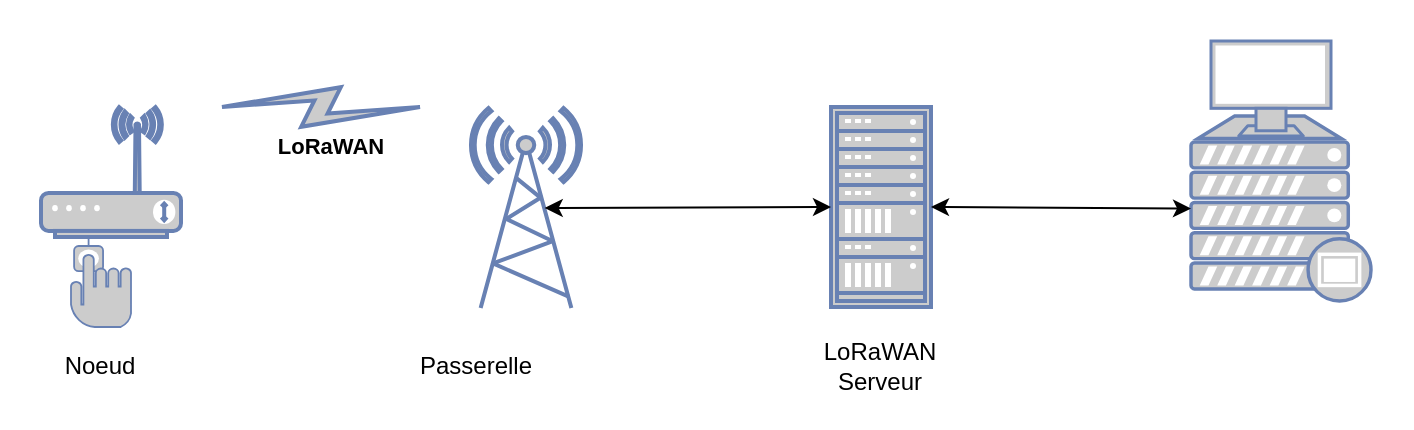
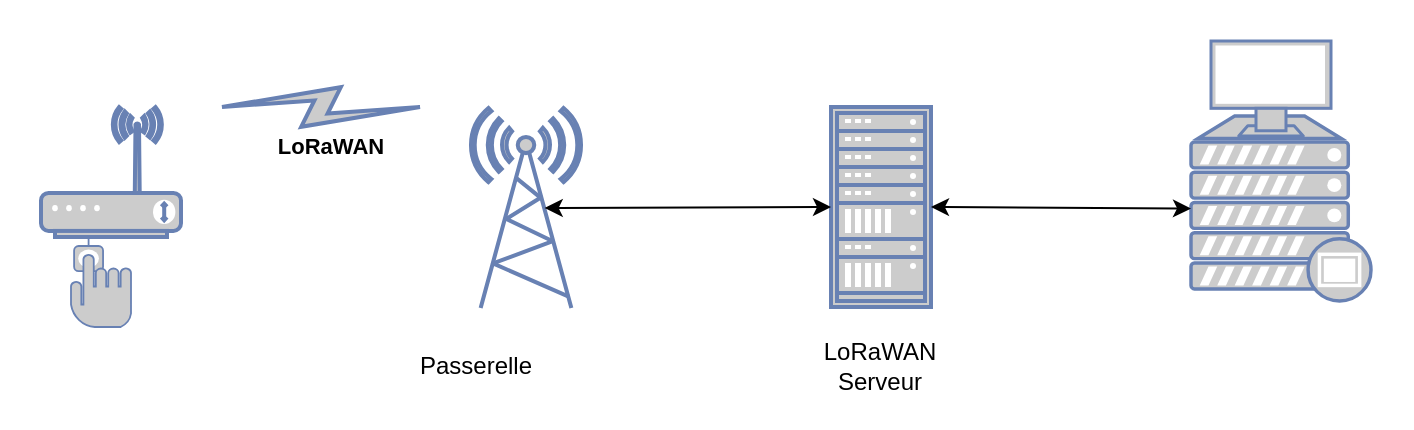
  <mxCell id="0" />
  <mxCell id="1" parent="0" />
  <mxCell id="2" value="" style="fontColor=#0066CC;verticalAlign=top;verticalLabelPosition=bottom;labelPosition=center;align=center;html=1;outlineConnect=0;fillColor=#CCCCCC;strokeColor=#6881B3;gradientColor=none;gradientDirection=north;strokeWidth=2;shape=mxgraph.networks.wireless_modem;" vertex="1" parent="1"><mxGeometry x="20" y="53" width="70" height="65" as="geometry" /></mxCell>
  <mxCell id="3" value="" style="fontColor=#0066CC;verticalAlign=top;verticalLabelPosition=bottom;labelPosition=center;align=center;html=1;outlineConnect=0;fillColor=#CCCCCC;strokeColor=#6881B3;gradientColor=none;gradientDirection=north;strokeWidth=2;shape=mxgraph.networks.radio_tower;" vertex="1" parent="1"><mxGeometry x="235" y="53.5" width="55" height="100" as="geometry" /></mxCell>
  <mxCell id="4" value="" style="fontColor=#0066CC;verticalAlign=top;verticalLabelPosition=bottom;labelPosition=center;align=center;html=1;outlineConnect=0;fillColor=#CCCCCC;strokeColor=#6881B3;gradientColor=none;gradientDirection=north;strokeWidth=2;shape=mxgraph.networks.rack;" vertex="1" parent="1"><mxGeometry x="415" y="53" width="50" height="100" as="geometry" /></mxCell>
  <mxCell id="5" value="" style="fontColor=#0066CC;verticalAlign=top;verticalLabelPosition=bottom;labelPosition=center;align=center;html=1;outlineConnect=0;fillColor=#CCCCCC;strokeColor=#6881B3;gradientColor=none;gradientDirection=north;strokeWidth=2;shape=mxgraph.networks.proxy_server;" vertex="1" parent="1"><mxGeometry x="595" y="57.5" width="90" height="92.5" as="geometry" /></mxCell>
  <mxCell id="6" value="" style="fontColor=#0066CC;verticalAlign=top;verticalLabelPosition=bottom;labelPosition=center;align=center;html=1;outlineConnect=0;fillColor=#CCCCCC;strokeColor=#6881B3;gradientColor=none;gradientDirection=north;strokeWidth=2;shape=mxgraph.networks.monitor;" vertex="1" parent="1"><mxGeometry x="605" y="20" width="60" height="47.5" as="geometry" /></mxCell>
  <mxCell id="7" value="LoRaWAN" style="html=1;outlineConnect=0;fillColor=#CCCCCC;strokeColor=#6881B3;gradientColor=none;gradientDirection=north;strokeWidth=2;shape=mxgraph.networks.comm_link_edge;html=1;fontStyle=1" edge="1" parent="1"><mxGeometry x="0.091" y="-20" width="100" height="100" relative="1" as="geometry"><mxPoint x="105" y="53" as="sourcePoint" /><mxPoint x="215" y="53" as="targetPoint" /><mxPoint as="offset" /></mxGeometry></mxCell>
  <mxCell id="8" value="" style="fontColor=#0066CC;verticalAlign=top;verticalLabelPosition=bottom;labelPosition=center;align=center;html=1;outlineConnect=0;fillColor=#CCCCCC;strokeColor=#6881B3;gradientColor=none;gradientDirection=north;strokeWidth=2;shape=mxgraph.networks.biometric_reader;" vertex="1" parent="1"><mxGeometry x="35" y="118" width="30" height="45" as="geometry" /></mxCell>
  <mxCell id="9" value="Passerelle" style="text;html=1;strokeColor=none;fillColor=none;align=center;verticalAlign=middle;whiteSpace=wrap;rounded=0;" vertex="1" parent="1"><mxGeometry x="202.5" y="173" width="70" height="20" as="geometry" /></mxCell>
- <mxCell id="10" value="Noeud" style="text;html=1;strokeColor=none;fillColor=none;align=center;verticalAlign=middle;whiteSpace=wrap;rounded=0;" vertex="1" parent="1"><mxGeometry x="30" y="173" width="40" height="20" as="geometry" /></mxCell>
  <mxCell id="11" value="LoRaWAN Serveur" style="text;html=1;strokeColor=none;fillColor=none;align=center;verticalAlign=middle;whiteSpace=wrap;rounded=0;" vertex="1" parent="1"><mxGeometry x="420" y="173" width="40" height="20" as="geometry" /></mxCell>
  <mxCell id="12" value="" style="endArrow=classic;startArrow=classic;html=1;entryX=0;entryY=0.5;entryDx=0;entryDy=0;entryPerimeter=0;exitX=0.67;exitY=0.5;exitDx=0;exitDy=0;exitPerimeter=0;" edge="1" parent="1" source="3" target="4"><mxGeometry width="50" height="50" relative="1" as="geometry"><mxPoint x="315" y="153" as="sourcePoint" /><mxPoint x="365" y="103" as="targetPoint" /></mxGeometry></mxCell>
  <mxCell id="13" value="" style="endArrow=classic;startArrow=classic;html=1;entryX=1;entryY=0.5;entryDx=0;entryDy=0;entryPerimeter=0;exitX=0;exitY=0.5;exitDx=0;exitDy=0;exitPerimeter=0;" edge="1" parent="1" source="5" target="4"><mxGeometry width="50" height="50" relative="1" as="geometry"><mxPoint x="475" y="383" as="sourcePoint" /><mxPoint x="525" y="333" as="targetPoint" /></mxGeometry></mxCell>
